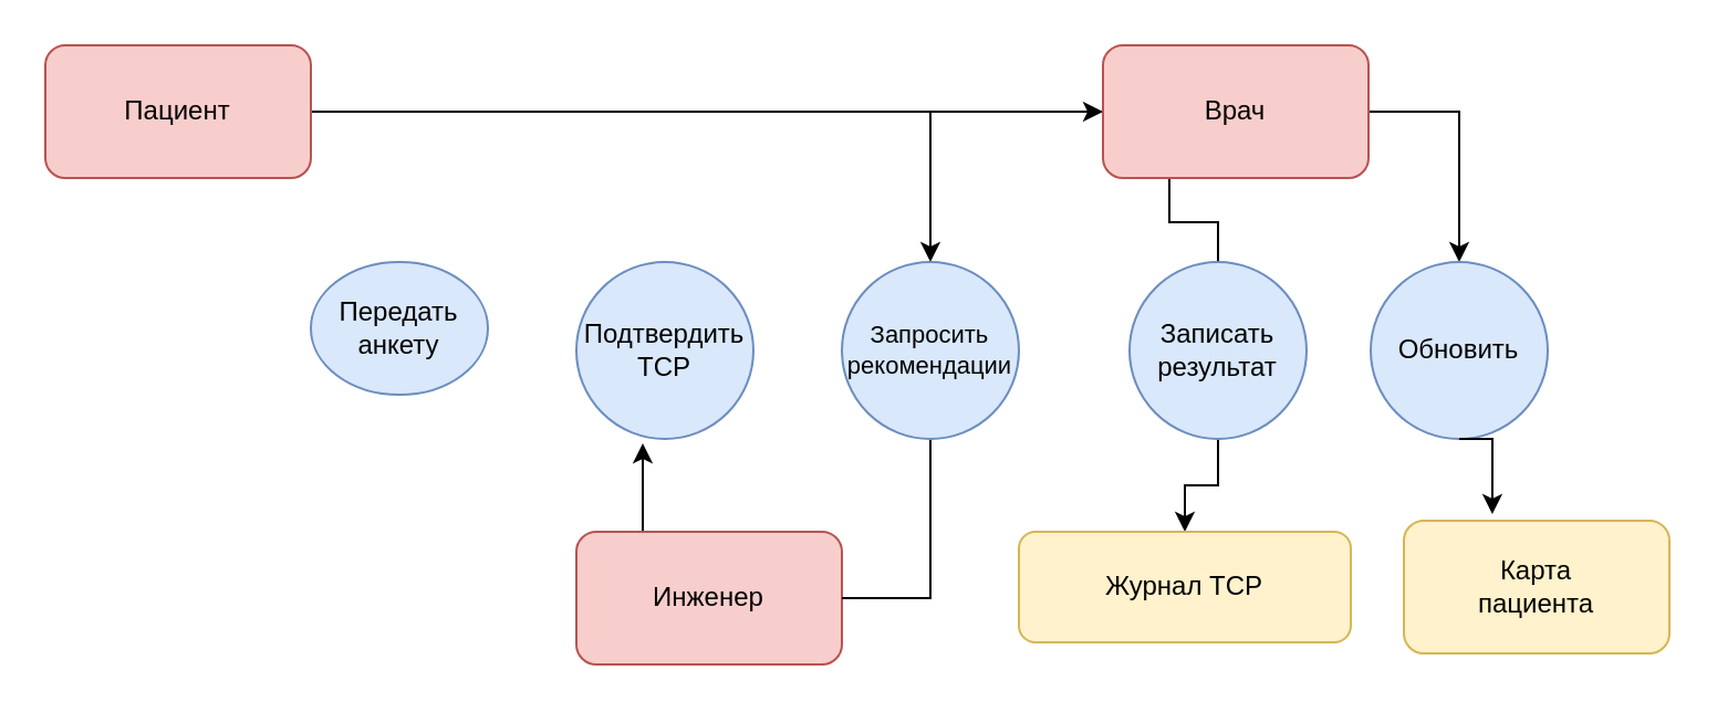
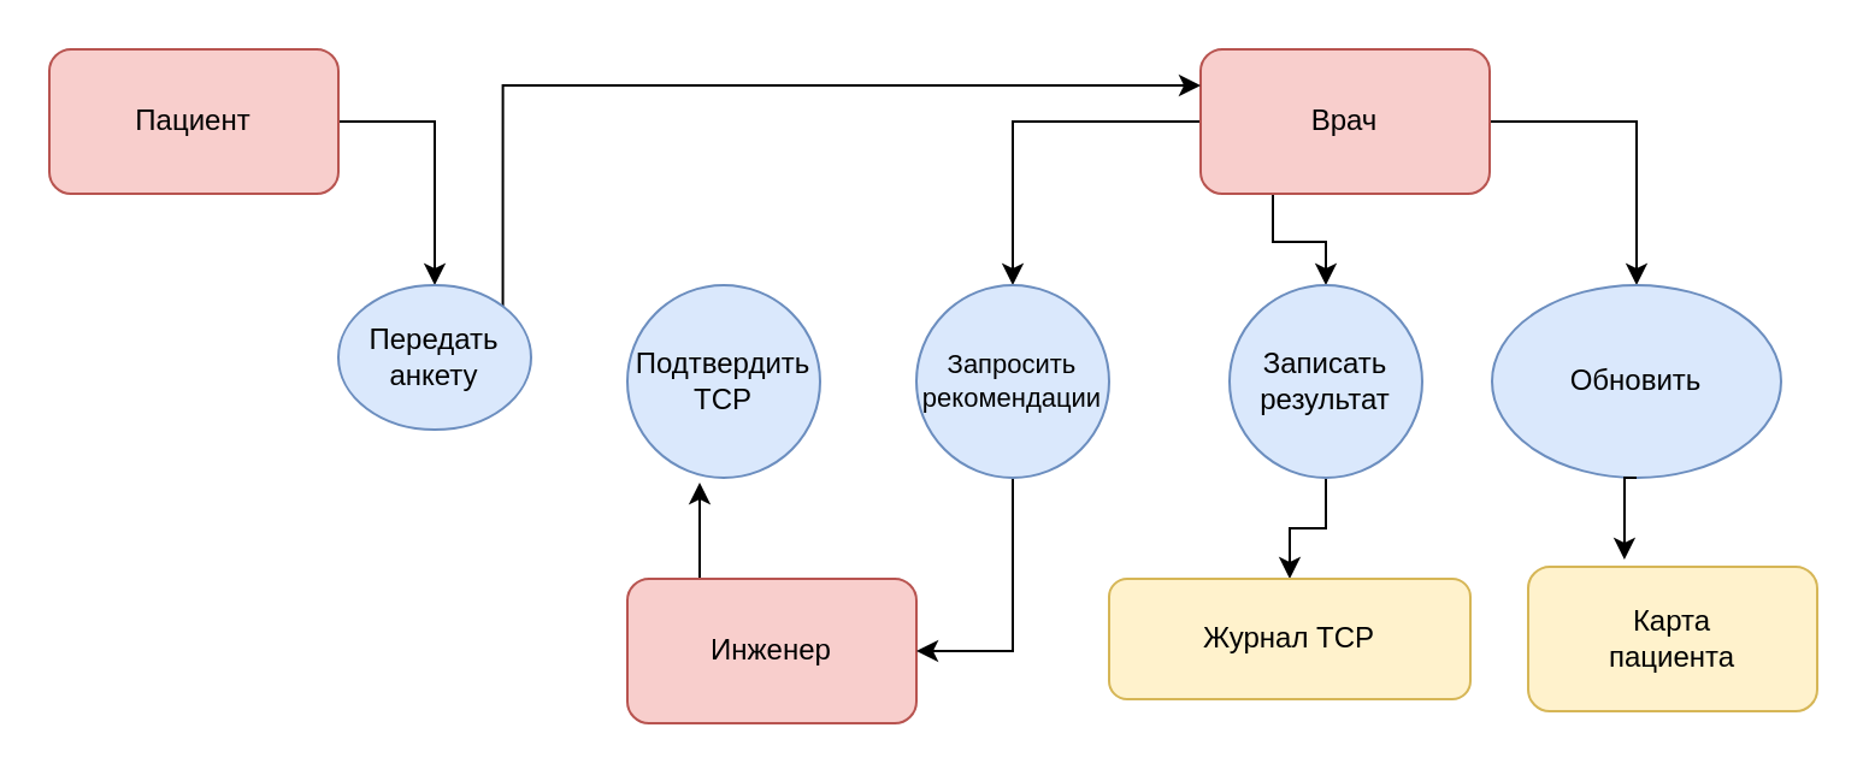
  <mxCell id="0" />
  <mxCell id="1" parent="0" />
- <mxCell id="2" style="edgeStyle=orthogonalEdgeStyle;rounded=0;orthogonalLoop=1;jettySize=auto;html=1;exitX=1;exitY=0.5;exitDx=0;exitDy=0;" edge="1" parent="1" source="3" target="7"><mxGeometry relative="1" as="geometry" /></mxCell>
+ <mxCell id="2" style="edgeStyle=orthogonalEdgeStyle;rounded=0;orthogonalLoop=1;jettySize=auto;html=1;exitX=1;exitY=0.5;exitDx=0;exitDy=0;entryX=0.5;entryY=0;entryDx=0;entryDy=0;" edge="1" parent="1" source="3" target="19"><mxGeometry relative="1" as="geometry" /></mxCell>
  <mxCell id="3" value="Пациент" style="rounded=1;whiteSpace=wrap;html=1;fillColor=#f8cecc;strokeColor=#b85450;" vertex="1" parent="1"><mxGeometry x="20" y="20" width="120" height="60" as="geometry" /></mxCell>
- <mxCell id="4" style="edgeStyle=orthogonalEdgeStyle;rounded=0;orthogonalLoop=1;jettySize=auto;html=1;exitX=0.25;exitY=1;exitDx=0;exitDy=0;endArrow=none;" edge="1" parent="1" source="7" target="15"><mxGeometry relative="1" as="geometry" /></mxCell>
+ <mxCell id="4" style="edgeStyle=orthogonalEdgeStyle;rounded=0;orthogonalLoop=1;jettySize=auto;html=1;exitX=0.25;exitY=1;exitDx=0;exitDy=0;" edge="1" parent="1" source="7" target="15"><mxGeometry relative="1" as="geometry" /></mxCell>
  <mxCell id="5" style="edgeStyle=orthogonalEdgeStyle;rounded=0;orthogonalLoop=1;jettySize=auto;html=1;exitX=1;exitY=0.5;exitDx=0;exitDy=0;entryX=0.5;entryY=0;entryDx=0;entryDy=0;" edge="1" parent="1" source="7" target="13"><mxGeometry relative="1" as="geometry" /></mxCell>
  <mxCell id="6" style="edgeStyle=orthogonalEdgeStyle;rounded=0;orthogonalLoop=1;jettySize=auto;html=1;exitX=0;exitY=0.5;exitDx=0;exitDy=0;entryX=0.5;entryY=0;entryDx=0;entryDy=0;" edge="1" parent="1" source="7" target="11"><mxGeometry relative="1" as="geometry" /></mxCell>
  <mxCell id="7" value="Врач" style="rounded=1;whiteSpace=wrap;html=1;fillColor=#f8cecc;strokeColor=#b85450;" vertex="1" parent="1"><mxGeometry x="498" y="20" width="120" height="60" as="geometry" /></mxCell>
  <mxCell id="8" style="edgeStyle=orthogonalEdgeStyle;rounded=0;orthogonalLoop=1;jettySize=auto;html=1;exitX=0.25;exitY=0;exitDx=0;exitDy=0;" edge="1" parent="1" source="9"><mxGeometry relative="1" as="geometry"><mxPoint x="290" y="200" as="targetPoint" /></mxGeometry></mxCell>
  <mxCell id="9" value="Инженер" style="rounded=1;whiteSpace=wrap;html=1;fillColor=#f8cecc;strokeColor=#b85450;" vertex="1" parent="1"><mxGeometry x="260" y="240" width="120" height="60" as="geometry" /></mxCell>
- <mxCell id="10" style="edgeStyle=orthogonalEdgeStyle;rounded=0;orthogonalLoop=1;jettySize=auto;html=1;exitX=0.5;exitY=1;exitDx=0;exitDy=0;entryX=1;entryY=0.5;entryDx=0;entryDy=0;endArrow=none;" edge="1" parent="1" source="11" target="9"><mxGeometry relative="1" as="geometry" /></mxCell>
+ <mxCell id="10" style="edgeStyle=orthogonalEdgeStyle;rounded=0;orthogonalLoop=1;jettySize=auto;html=1;exitX=0.5;exitY=1;exitDx=0;exitDy=0;entryX=1;entryY=0.5;entryDx=0;entryDy=0;" edge="1" parent="1" source="11" target="9"><mxGeometry relative="1" as="geometry" /></mxCell>
  <mxCell id="11" value="Запросить&lt;div&gt;рекомендации&lt;/div&gt;" style="ellipse;whiteSpace=wrap;html=1;aspect=fixed;fillColor=#dae8fc;strokeColor=#6c8ebf;fontSize=11;" vertex="1" parent="1"><mxGeometry x="380" y="118" width="80" height="80" as="geometry" /></mxCell>
  <mxCell id="12" value="Подтвердить&lt;div&gt;ТСР&lt;/div&gt;" style="ellipse;whiteSpace=wrap;html=1;aspect=fixed;fillColor=#dae8fc;strokeColor=#6c8ebf;" vertex="1" parent="1"><mxGeometry x="260" y="118" width="80" height="80" as="geometry" /></mxCell>
- <mxCell id="13" value="Обновить" style="ellipse;whiteSpace=wrap;html=1;aspect=fixed;fillColor=#dae8fc;strokeColor=#6c8ebf;" vertex="1" parent="1"><mxGeometry x="619" y="118" width="80" height="80" as="geometry" /></mxCell>
+ <mxCell id="13" value="Обновить" style="ellipse;whiteSpace=wrap;html=1;aspect=fixed;fillColor=#dae8fc;strokeColor=#6c8ebf;" vertex="1" parent="1"><mxGeometry x="619" y="118" width="120" height="80" as="geometry" /></mxCell>
  <mxCell id="14" style="edgeStyle=orthogonalEdgeStyle;rounded=0;orthogonalLoop=1;jettySize=auto;html=1;exitX=0.5;exitY=1;exitDx=0;exitDy=0;" edge="1" parent="1" source="15" target="17"><mxGeometry relative="1" as="geometry" /></mxCell>
  <mxCell id="15" value="Записать&lt;div&gt;результат&lt;/div&gt;" style="ellipse;whiteSpace=wrap;html=1;aspect=fixed;fillColor=#dae8fc;strokeColor=#6c8ebf;" vertex="1" parent="1"><mxGeometry x="510" y="118" width="80" height="80" as="geometry" /></mxCell>
  <mxCell id="16" value="Карта&lt;div&gt;пациента&lt;/div&gt;" style="rounded=1;whiteSpace=wrap;html=1;fillColor=#fff2cc;strokeColor=#d6b656;" vertex="1" parent="1"><mxGeometry x="634" y="235" width="120" height="60" as="geometry" /></mxCell>
  <mxCell id="17" value="Журнал ТСР" style="rounded=1;whiteSpace=wrap;html=1;fillColor=#fff2cc;strokeColor=#d6b656;" vertex="1" parent="1"><mxGeometry x="460" y="240" width="150" height="50" as="geometry" /></mxCell>
+ <mxCell id="18" style="edgeStyle=orthogonalEdgeStyle;rounded=0;orthogonalLoop=1;jettySize=auto;html=1;exitX=1;exitY=0;exitDx=0;exitDy=0;entryX=0;entryY=0.25;entryDx=0;entryDy=0;" edge="1" parent="1" source="19" target="7"><mxGeometry relative="1" as="geometry"><Array as="points"><mxPoint x="208" y="35" /></Array></mxGeometry></mxCell>
  <mxCell id="19" value="Передать&lt;div&gt;анкету&lt;/div&gt;" style="ellipse;whiteSpace=wrap;html=1;aspect=fixed;fillColor=#dae8fc;strokeColor=#6c8ebf;" vertex="1" parent="1"><mxGeometry x="140" y="118" width="80" height="60" as="geometry" /></mxCell>
  <mxCell id="20" style="edgeStyle=orthogonalEdgeStyle;rounded=0;orthogonalLoop=1;jettySize=auto;html=1;exitX=0.5;exitY=1;exitDx=0;exitDy=0;entryX=0.333;entryY=-0.05;entryDx=0;entryDy=0;entryPerimeter=0;" edge="1" parent="1" source="13" target="16"><mxGeometry relative="1" as="geometry" /></mxCell>
